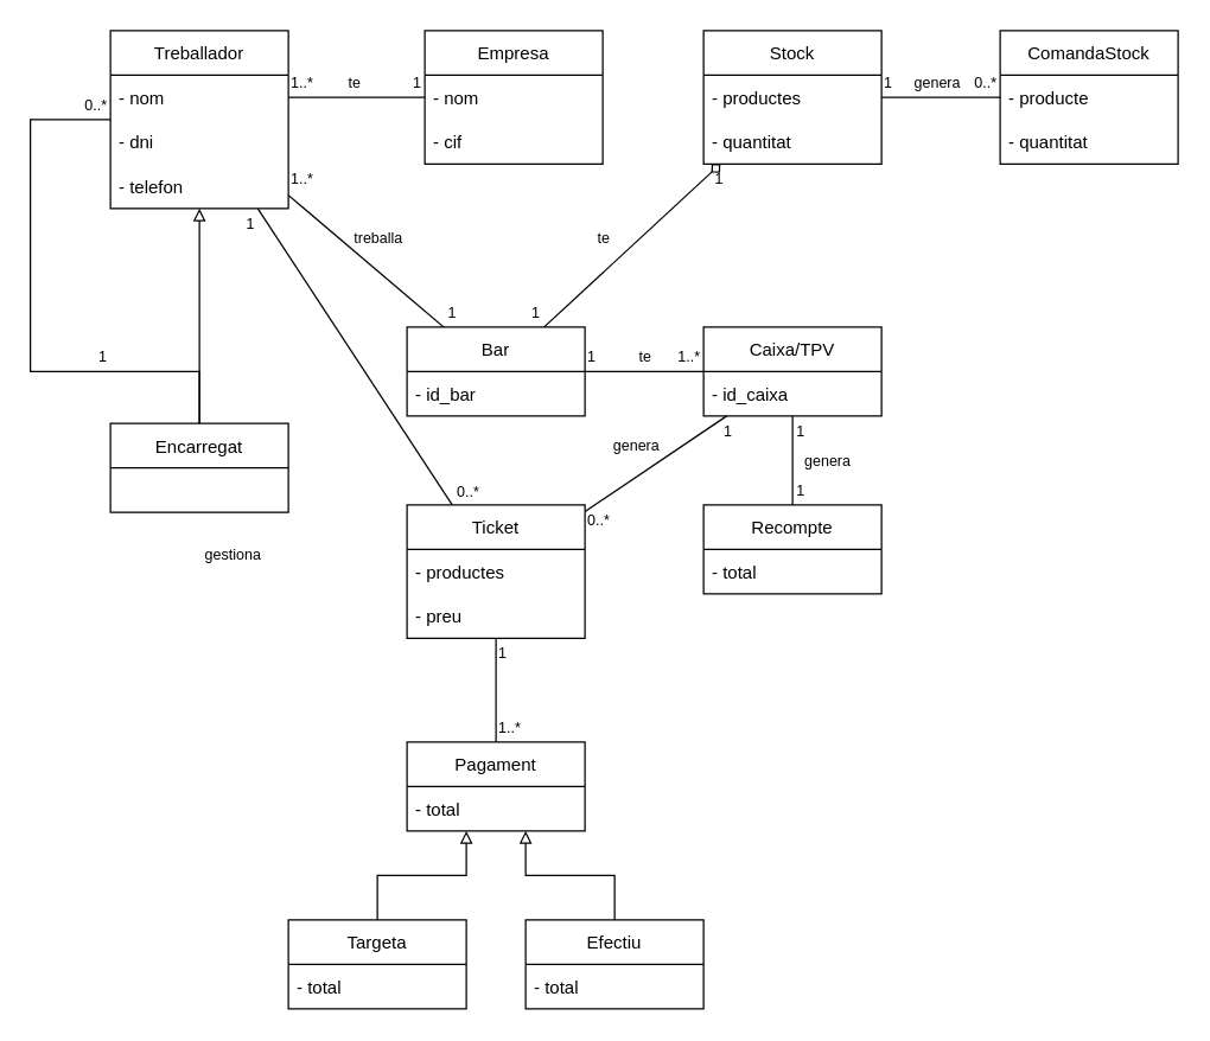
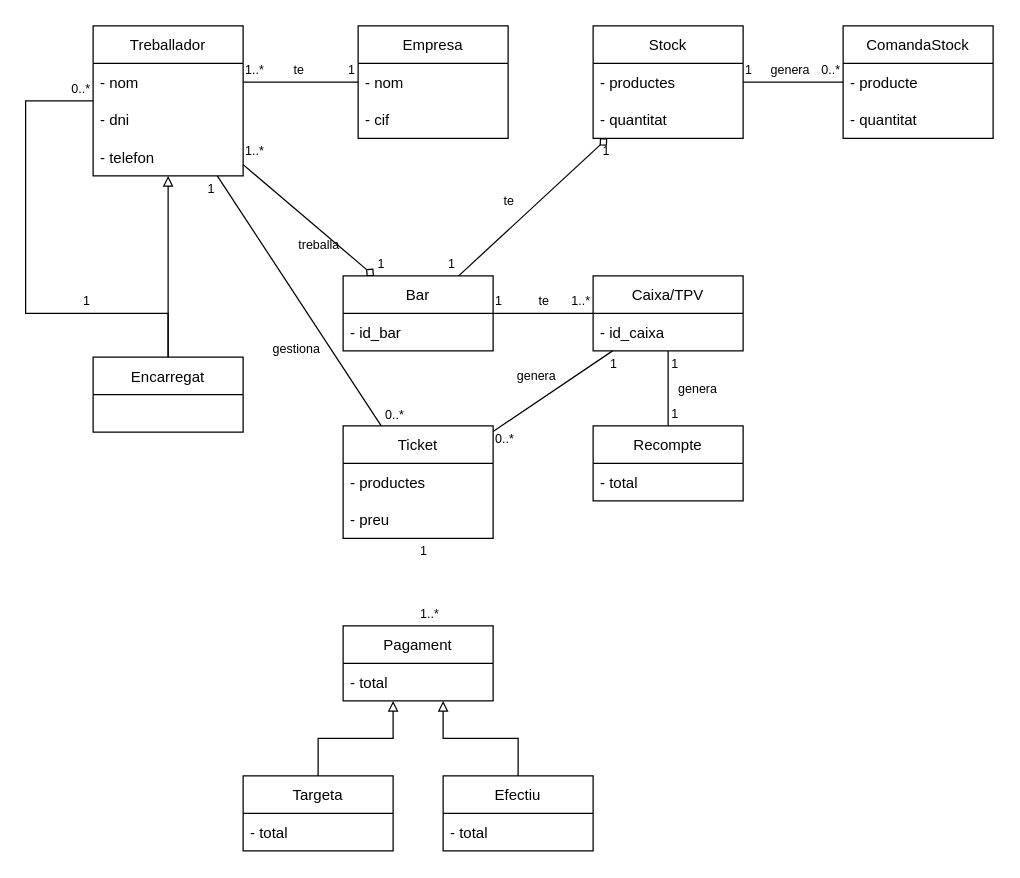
  <mxCell id="0" />
  <mxCell id="1" parent="0" />
  <mxCell id="2" value="Empresa" style="swimlane;fontStyle=0;childLayout=stackLayout;horizontal=1;startSize=30;horizontalStack=0;resizeParent=1;resizeParentMax=0;resizeLast=0;collapsible=1;marginBottom=0;" vertex="1" parent="1"><mxGeometry x="286" y="20" width="120" height="90" as="geometry" /></mxCell>
  <mxCell id="3" value="- nom" style="text;strokeColor=none;fillColor=none;align=left;verticalAlign=middle;spacingLeft=4;spacingRight=4;overflow=hidden;points=[[0,0.5],[1,0.5]];portConstraint=eastwest;rotatable=0;" vertex="1" parent="2"><mxGeometry y="30" width="120" height="30" as="geometry" /></mxCell>
  <mxCell id="4" value="- cif" style="text;strokeColor=none;fillColor=none;align=left;verticalAlign=middle;spacingLeft=4;spacingRight=4;overflow=hidden;points=[[0,0.5],[1,0.5]];portConstraint=eastwest;rotatable=0;" vertex="1" parent="2"><mxGeometry y="60" width="120" height="30" as="geometry" /></mxCell>
  <mxCell id="5" style="edgeStyle=orthogonalEdgeStyle;rounded=0;orthogonalLoop=1;jettySize=auto;html=1;endArrow=none;endFill=0;" edge="1" parent="1" source="8" target="13"><mxGeometry relative="1" as="geometry"><Array as="points"><mxPoint x="20" y="80" /><mxPoint x="20" y="250" /></Array></mxGeometry></mxCell>
- <mxCell id="6" style="rounded=0;orthogonalLoop=1;jettySize=auto;html=1;endArrow=none;endFill=0;" edge="1" parent="1" source="8" target="16"><mxGeometry relative="1" as="geometry" /></mxCell>
+ <mxCell id="6" style="rounded=0;orthogonalLoop=1;jettySize=auto;html=1;endArrow=diamond;endFill=0;" edge="1" parent="1" source="8" target="16"><mxGeometry relative="1" as="geometry" /></mxCell>
  <mxCell id="7" style="edgeStyle=none;rounded=0;orthogonalLoop=1;jettySize=auto;html=1;endArrow=none;endFill=0;" edge="1" parent="1" source="8" target="25"><mxGeometry relative="1" as="geometry" /></mxCell>
  <mxCell id="8" value="Treballador" style="swimlane;fontStyle=0;childLayout=stackLayout;horizontal=1;startSize=30;horizontalStack=0;resizeParent=1;resizeParentMax=0;resizeLast=0;collapsible=1;marginBottom=0;" vertex="1" parent="1"><mxGeometry x="74" y="20" width="120" height="120" as="geometry" /></mxCell>
  <mxCell id="9" value="- nom" style="text;strokeColor=none;fillColor=none;align=left;verticalAlign=middle;spacingLeft=4;spacingRight=4;overflow=hidden;points=[[0,0.5],[1,0.5]];portConstraint=eastwest;rotatable=0;" vertex="1" parent="8"><mxGeometry y="30" width="120" height="30" as="geometry" /></mxCell>
  <mxCell id="10" value="- dni" style="text;strokeColor=none;fillColor=none;align=left;verticalAlign=middle;spacingLeft=4;spacingRight=4;overflow=hidden;points=[[0,0.5],[1,0.5]];portConstraint=eastwest;rotatable=0;" vertex="1" parent="8"><mxGeometry y="60" width="120" height="30" as="geometry" /></mxCell>
  <mxCell id="11" value="- telefon" style="text;strokeColor=none;fillColor=none;align=left;verticalAlign=middle;spacingLeft=4;spacingRight=4;overflow=hidden;points=[[0,0.5],[1,0.5]];portConstraint=eastwest;rotatable=0;" vertex="1" parent="8"><mxGeometry y="90" width="120" height="30" as="geometry" /></mxCell>
  <mxCell id="12" style="edgeStyle=orthogonalEdgeStyle;rounded=0;orthogonalLoop=1;jettySize=auto;html=1;endArrow=block;endFill=0;" edge="1" parent="1" source="13" target="8"><mxGeometry relative="1" as="geometry" /></mxCell>
  <mxCell id="13" value="Encarregat" style="swimlane;fontStyle=0;childLayout=stackLayout;horizontal=1;startSize=30;horizontalStack=0;resizeParent=1;resizeParentMax=0;resizeLast=0;collapsible=1;marginBottom=0;" vertex="1" parent="1"><mxGeometry x="74" y="285" width="120" height="60" as="geometry" /></mxCell>
  <mxCell id="14" style="edgeStyle=none;rounded=0;orthogonalLoop=1;jettySize=auto;html=1;endArrow=none;endFill=0;" edge="1" parent="1" source="16" target="20"><mxGeometry relative="1" as="geometry" /></mxCell>
  <mxCell id="15" style="edgeStyle=none;rounded=0;orthogonalLoop=1;jettySize=auto;html=1;endArrow=diamond;endFill=0;" edge="1" parent="1" source="16" target="40"><mxGeometry relative="1" as="geometry" /></mxCell>
  <mxCell id="16" value="Bar" style="swimlane;fontStyle=0;childLayout=stackLayout;horizontal=1;startSize=30;horizontalStack=0;resizeParent=1;resizeParentMax=0;resizeLast=0;collapsible=1;marginBottom=0;" vertex="1" parent="1"><mxGeometry x="274" y="220" width="120" height="60" as="geometry" /></mxCell>
  <mxCell id="17" value="- id_bar" style="text;strokeColor=none;fillColor=none;align=left;verticalAlign=middle;spacingLeft=4;spacingRight=4;overflow=hidden;points=[[0,0.5],[1,0.5]];portConstraint=eastwest;rotatable=0;" vertex="1" parent="16"><mxGeometry y="30" width="120" height="30" as="geometry" /></mxCell>
  <mxCell id="18" style="edgeStyle=none;rounded=0;orthogonalLoop=1;jettySize=auto;html=1;endArrow=none;endFill=0;" edge="1" parent="1" source="20" target="22"><mxGeometry relative="1" as="geometry" /></mxCell>
  <mxCell id="19" style="edgeStyle=none;rounded=0;orthogonalLoop=1;jettySize=auto;html=1;endArrow=none;endFill=0;" edge="1" parent="1" source="20" target="25"><mxGeometry relative="1" as="geometry" /></mxCell>
  <mxCell id="20" value="Caixa/TPV" style="swimlane;fontStyle=0;childLayout=stackLayout;horizontal=1;startSize=30;horizontalStack=0;resizeParent=1;resizeParentMax=0;resizeLast=0;collapsible=1;marginBottom=0;" vertex="1" parent="1"><mxGeometry x="474" y="220" width="120" height="60" as="geometry" /></mxCell>
  <mxCell id="21" value="- id_caixa" style="text;strokeColor=none;fillColor=none;align=left;verticalAlign=middle;spacingLeft=4;spacingRight=4;overflow=hidden;points=[[0,0.5],[1,0.5]];portConstraint=eastwest;rotatable=0;" vertex="1" parent="20"><mxGeometry y="30" width="120" height="30" as="geometry" /></mxCell>
  <mxCell id="22" value="Recompte" style="swimlane;fontStyle=0;childLayout=stackLayout;horizontal=1;startSize=30;horizontalStack=0;resizeParent=1;resizeParentMax=0;resizeLast=0;collapsible=1;marginBottom=0;" vertex="1" parent="1"><mxGeometry x="474" y="340" width="120" height="60" as="geometry" /></mxCell>
  <mxCell id="23" value="- total" style="text;strokeColor=none;fillColor=none;align=left;verticalAlign=middle;spacingLeft=4;spacingRight=4;overflow=hidden;points=[[0,0.5],[1,0.5]];portConstraint=eastwest;rotatable=0;" vertex="1" parent="22"><mxGeometry y="30" width="120" height="30" as="geometry" /></mxCell>
- <mxCell id="24" style="edgeStyle=none;rounded=0;orthogonalLoop=1;jettySize=auto;html=1;endArrow=none;endFill=0;" edge="1" parent="1" source="25" target="28"><mxGeometry relative="1" as="geometry" /></mxCell>
  <mxCell id="25" value="Ticket" style="swimlane;fontStyle=0;childLayout=stackLayout;horizontal=1;startSize=30;horizontalStack=0;resizeParent=1;resizeParentMax=0;resizeLast=0;collapsible=1;marginBottom=0;" vertex="1" parent="1"><mxGeometry x="274" y="340" width="120" height="90" as="geometry" /></mxCell>
  <mxCell id="26" value="- productes" style="text;strokeColor=none;fillColor=none;align=left;verticalAlign=middle;spacingLeft=4;spacingRight=4;overflow=hidden;points=[[0,0.5],[1,0.5]];portConstraint=eastwest;rotatable=0;" vertex="1" parent="25"><mxGeometry y="30" width="120" height="30" as="geometry" /></mxCell>
  <mxCell id="27" value="- preu" style="text;strokeColor=none;fillColor=none;align=left;verticalAlign=middle;spacingLeft=4;spacingRight=4;overflow=hidden;points=[[0,0.5],[1,0.5]];portConstraint=eastwest;rotatable=0;" vertex="1" parent="25"><mxGeometry y="60" width="120" height="30" as="geometry" /></mxCell>
  <mxCell id="28" value="Pagament" style="swimlane;fontStyle=0;childLayout=stackLayout;horizontal=1;startSize=30;horizontalStack=0;resizeParent=1;resizeParentMax=0;resizeLast=0;collapsible=1;marginBottom=0;" vertex="1" parent="1"><mxGeometry x="274" y="500" width="120" height="60" as="geometry" /></mxCell>
  <mxCell id="29" value="- total" style="text;strokeColor=none;fillColor=none;align=left;verticalAlign=middle;spacingLeft=4;spacingRight=4;overflow=hidden;points=[[0,0.5],[1,0.5]];portConstraint=eastwest;rotatable=0;" vertex="1" parent="28"><mxGeometry y="30" width="120" height="30" as="geometry" /></mxCell>
  <mxCell id="30" style="edgeStyle=orthogonalEdgeStyle;rounded=0;orthogonalLoop=1;jettySize=auto;html=1;endArrow=block;endFill=0;" edge="1" parent="1" source="31" target="28"><mxGeometry relative="1" as="geometry"><Array as="points"><mxPoint x="254" y="590" /><mxPoint x="314" y="590" /></Array></mxGeometry></mxCell>
  <mxCell id="31" value="Targeta" style="swimlane;fontStyle=0;childLayout=stackLayout;horizontal=1;startSize=30;horizontalStack=0;resizeParent=1;resizeParentMax=0;resizeLast=0;collapsible=1;marginBottom=0;" vertex="1" parent="1"><mxGeometry x="194" y="620" width="120" height="60" as="geometry" /></mxCell>
  <mxCell id="32" value="- total" style="text;strokeColor=none;fillColor=none;align=left;verticalAlign=middle;spacingLeft=4;spacingRight=4;overflow=hidden;points=[[0,0.5],[1,0.5]];portConstraint=eastwest;rotatable=0;" vertex="1" parent="31"><mxGeometry y="30" width="120" height="30" as="geometry" /></mxCell>
  <mxCell id="33" style="edgeStyle=orthogonalEdgeStyle;rounded=0;orthogonalLoop=1;jettySize=auto;html=1;endArrow=block;endFill=0;" edge="1" parent="1" source="34" target="28"><mxGeometry relative="1" as="geometry"><Array as="points"><mxPoint x="414" y="590" /><mxPoint x="354" y="590" /></Array></mxGeometry></mxCell>
  <mxCell id="34" value="Efectiu" style="swimlane;fontStyle=0;childLayout=stackLayout;horizontal=1;startSize=30;horizontalStack=0;resizeParent=1;resizeParentMax=0;resizeLast=0;collapsible=1;marginBottom=0;" vertex="1" parent="1"><mxGeometry x="354" y="620" width="120" height="60" as="geometry" /></mxCell>
  <mxCell id="35" value="- total" style="text;strokeColor=none;fillColor=none;align=left;verticalAlign=middle;spacingLeft=4;spacingRight=4;overflow=hidden;points=[[0,0.5],[1,0.5]];portConstraint=eastwest;rotatable=0;" vertex="1" parent="34"><mxGeometry y="30" width="120" height="30" as="geometry" /></mxCell>
  <mxCell id="36" value="ComandaStock" style="swimlane;fontStyle=0;childLayout=stackLayout;horizontal=1;startSize=30;horizontalStack=0;resizeParent=1;resizeParentMax=0;resizeLast=0;collapsible=1;marginBottom=0;" vertex="1" parent="1"><mxGeometry x="674" y="20" width="120" height="90" as="geometry" /></mxCell>
  <mxCell id="37" value="- producte" style="text;strokeColor=none;fillColor=none;align=left;verticalAlign=middle;spacingLeft=4;spacingRight=4;overflow=hidden;points=[[0,0.5],[1,0.5]];portConstraint=eastwest;rotatable=0;" vertex="1" parent="36"><mxGeometry y="30" width="120" height="30" as="geometry" /></mxCell>
  <mxCell id="38" value="- quantitat" style="text;strokeColor=none;fillColor=none;align=left;verticalAlign=middle;spacingLeft=4;spacingRight=4;overflow=hidden;points=[[0,0.5],[1,0.5]];portConstraint=eastwest;rotatable=0;" vertex="1" parent="36"><mxGeometry y="60" width="120" height="30" as="geometry" /></mxCell>
  <mxCell id="39" style="edgeStyle=none;rounded=0;orthogonalLoop=1;jettySize=auto;html=1;endArrow=none;endFill=0;" edge="1" parent="1" source="40" target="36"><mxGeometry relative="1" as="geometry" /></mxCell>
  <mxCell id="40" value="Stock" style="swimlane;fontStyle=0;childLayout=stackLayout;horizontal=1;startSize=30;horizontalStack=0;resizeParent=1;resizeParentMax=0;resizeLast=0;collapsible=1;marginBottom=0;" vertex="1" parent="1"><mxGeometry x="474" y="20" width="120" height="90" as="geometry" /></mxCell>
  <mxCell id="41" value="- productes" style="text;strokeColor=none;fillColor=none;align=left;verticalAlign=middle;spacingLeft=4;spacingRight=4;overflow=hidden;points=[[0,0.5],[1,0.5]];portConstraint=eastwest;rotatable=0;" vertex="1" parent="40"><mxGeometry y="30" width="120" height="30" as="geometry" /></mxCell>
  <mxCell id="42" value="- quantitat" style="text;strokeColor=none;fillColor=none;align=left;verticalAlign=middle;spacingLeft=4;spacingRight=4;overflow=hidden;points=[[0,0.5],[1,0.5]];portConstraint=eastwest;rotatable=0;" vertex="1" parent="40"><mxGeometry y="60" width="120" height="30" as="geometry" /></mxCell>
  <mxCell id="43" style="edgeStyle=orthogonalEdgeStyle;rounded=0;orthogonalLoop=1;jettySize=auto;html=1;endArrow=none;endFill=0;" edge="1" parent="1" source="9" target="2"><mxGeometry relative="1" as="geometry" /></mxCell>
  <mxCell id="44" value="&lt;font style=&quot;font-size: 10px&quot;&gt;1..*&lt;/font&gt;" style="text;html=1;strokeColor=none;fillColor=none;align=left;verticalAlign=middle;whiteSpace=wrap;rounded=0;" vertex="1" parent="1"><mxGeometry x="194" y="45" width="26" height="20" as="geometry" /></mxCell>
  <mxCell id="45" value="&lt;font style=&quot;font-size: 10px&quot;&gt;1&lt;/font&gt;" style="text;html=1;strokeColor=none;fillColor=none;align=right;verticalAlign=middle;whiteSpace=wrap;rounded=0;" vertex="1" parent="1"><mxGeometry x="260" y="45" width="26" height="20" as="geometry" /></mxCell>
  <mxCell id="46" value="&lt;font style=&quot;font-size: 10px&quot;&gt;0..*&lt;/font&gt;" style="text;html=1;strokeColor=none;fillColor=none;align=right;verticalAlign=middle;whiteSpace=wrap;rounded=0;" vertex="1" parent="1"><mxGeometry x="48" y="60" width="26" height="20" as="geometry" /></mxCell>
  <mxCell id="47" value="&lt;font style=&quot;font-size: 10px&quot;&gt;1&lt;/font&gt;" style="text;html=1;strokeColor=none;fillColor=none;align=right;verticalAlign=middle;whiteSpace=wrap;rounded=0;" vertex="1" parent="1"><mxGeometry x="48" y="230" width="26" height="20" as="geometry" /></mxCell>
  <mxCell id="48" value="&lt;font style=&quot;font-size: 10px&quot;&gt;1..*&lt;/font&gt;" style="text;html=1;strokeColor=none;fillColor=none;align=left;verticalAlign=middle;whiteSpace=wrap;rounded=0;" vertex="1" parent="1"><mxGeometry x="194" y="110" width="26" height="20" as="geometry" /></mxCell>
  <mxCell id="49" value="&lt;font style=&quot;font-size: 10px&quot;&gt;1&lt;/font&gt;" style="text;html=1;strokeColor=none;fillColor=none;align=left;verticalAlign=middle;whiteSpace=wrap;rounded=0;" vertex="1" parent="1"><mxGeometry x="164" y="140" width="26" height="20" as="geometry" /></mxCell>
  <mxCell id="50" value="&lt;font style=&quot;font-size: 10px&quot;&gt;1&lt;/font&gt;" style="text;html=1;strokeColor=none;fillColor=none;align=left;verticalAlign=middle;whiteSpace=wrap;rounded=0;" vertex="1" parent="1"><mxGeometry x="300" y="200" width="26" height="20" as="geometry" /></mxCell>
  <mxCell id="51" value="&lt;font style=&quot;font-size: 10px&quot;&gt;1&lt;/font&gt;" style="text;html=1;strokeColor=none;fillColor=none;align=right;verticalAlign=middle;whiteSpace=wrap;rounded=0;" vertex="1" parent="1"><mxGeometry x="340" y="200" width="26" height="20" as="geometry" /></mxCell>
  <mxCell id="52" value="&lt;font style=&quot;font-size: 10px&quot;&gt;1&lt;/font&gt;" style="text;html=1;strokeColor=none;fillColor=none;align=left;verticalAlign=middle;whiteSpace=wrap;rounded=0;" vertex="1" parent="1"><mxGeometry x="480" y="110" width="26" height="20" as="geometry" /></mxCell>
  <mxCell id="53" value="&lt;font style=&quot;font-size: 10px&quot;&gt;1&lt;/font&gt;" style="text;html=1;strokeColor=none;fillColor=none;align=left;verticalAlign=middle;whiteSpace=wrap;rounded=0;" vertex="1" parent="1"><mxGeometry x="594" y="45" width="26" height="20" as="geometry" /></mxCell>
  <mxCell id="54" value="&lt;font style=&quot;font-size: 10px&quot;&gt;0..*&lt;/font&gt;" style="text;html=1;strokeColor=none;fillColor=none;align=right;verticalAlign=middle;whiteSpace=wrap;rounded=0;" vertex="1" parent="1"><mxGeometry x="648" y="45" width="26" height="20" as="geometry" /></mxCell>
  <mxCell id="55" value="&lt;font style=&quot;font-size: 10px&quot;&gt;1&lt;/font&gt;" style="text;html=1;strokeColor=none;fillColor=none;align=left;verticalAlign=middle;whiteSpace=wrap;rounded=0;" vertex="1" parent="1"><mxGeometry x="394" y="230" width="26" height="20" as="geometry" /></mxCell>
  <mxCell id="56" value="&lt;font style=&quot;font-size: 10px&quot;&gt;1..*&lt;/font&gt;" style="text;html=1;strokeColor=none;fillColor=none;align=right;verticalAlign=middle;whiteSpace=wrap;rounded=0;" vertex="1" parent="1"><mxGeometry x="448" y="230" width="26" height="20" as="geometry" /></mxCell>
  <mxCell id="57" value="&lt;font style=&quot;font-size: 10px&quot;&gt;1&lt;/font&gt;" style="text;html=1;strokeColor=none;fillColor=none;align=left;verticalAlign=middle;whiteSpace=wrap;rounded=0;" vertex="1" parent="1"><mxGeometry x="535" y="280" width="26" height="20" as="geometry" /></mxCell>
  <mxCell id="58" value="&lt;font style=&quot;font-size: 10px&quot;&gt;1&lt;/font&gt;" style="text;html=1;strokeColor=none;fillColor=none;align=left;verticalAlign=middle;whiteSpace=wrap;rounded=0;" vertex="1" parent="1"><mxGeometry x="535" y="320" width="26" height="20" as="geometry" /></mxCell>
  <mxCell id="59" value="&lt;font style=&quot;font-size: 10px&quot;&gt;1&lt;/font&gt;" style="text;html=1;strokeColor=none;fillColor=none;align=left;verticalAlign=middle;whiteSpace=wrap;rounded=0;" vertex="1" parent="1"><mxGeometry x="334" y="430" width="26" height="20" as="geometry" /></mxCell>
  <mxCell id="60" value="&lt;font style=&quot;font-size: 10px&quot;&gt;1..*&lt;/font&gt;" style="text;html=1;strokeColor=none;fillColor=none;align=left;verticalAlign=middle;whiteSpace=wrap;rounded=0;" vertex="1" parent="1"><mxGeometry x="334" y="480" width="26" height="20" as="geometry" /></mxCell>
  <mxCell id="61" value="&lt;font style=&quot;font-size: 10px&quot;&gt;0..*&lt;/font&gt;" style="text;html=1;strokeColor=none;fillColor=none;align=left;verticalAlign=middle;whiteSpace=wrap;rounded=0;" vertex="1" parent="1"><mxGeometry x="394" y="340" width="26" height="20" as="geometry" /></mxCell>
  <mxCell id="62" value="&lt;font style=&quot;font-size: 10px&quot;&gt;1&lt;/font&gt;" style="text;html=1;strokeColor=none;fillColor=none;align=left;verticalAlign=middle;whiteSpace=wrap;rounded=0;" vertex="1" parent="1"><mxGeometry x="486" y="280" width="26" height="20" as="geometry" /></mxCell>
  <mxCell id="63" value="&lt;font style=&quot;font-size: 10px&quot;&gt;0..*&lt;/font&gt;" style="text;html=1;strokeColor=none;fillColor=none;align=left;verticalAlign=middle;whiteSpace=wrap;rounded=0;" vertex="1" parent="1"><mxGeometry x="306" y="321" width="26" height="20" as="geometry" /></mxCell>
  <mxCell id="64" value="&lt;font style=&quot;font-size: 10px&quot;&gt;te&lt;/font&gt;" style="text;html=1;strokeColor=none;fillColor=none;align=center;verticalAlign=middle;whiteSpace=wrap;rounded=0;" vertex="1" parent="1"><mxGeometry x="204" y="45" width="70" height="20" as="geometry" /></mxCell>
- <mxCell id="65" value="&lt;font style=&quot;font-size: 10px&quot;&gt;treballa&lt;/font&gt;" style="text;html=1;strokeColor=none;fillColor=none;align=center;verticalAlign=middle;whiteSpace=wrap;rounded=0;" vertex="1" parent="1"><mxGeometry x="220" y="150" width="70" height="20" as="geometry" /></mxCell>
+ <mxCell id="65" value="&lt;font style=&quot;font-size: 10px&quot;&gt;treballa&lt;/font&gt;" style="text;html=1;strokeColor=none;fillColor=none;align=center;verticalAlign=middle;whiteSpace=wrap;rounded=0;" vertex="1" parent="1"><mxGeometry x="220" y="185" width="70" height="20" as="geometry" /></mxCell>
  <mxCell id="66" value="&lt;font style=&quot;font-size: 10px&quot;&gt;te&lt;/font&gt;" style="text;html=1;strokeColor=none;fillColor=none;align=center;verticalAlign=middle;whiteSpace=wrap;rounded=0;" vertex="1" parent="1"><mxGeometry x="372" y="150" width="70" height="20" as="geometry" /></mxCell>
  <mxCell id="67" value="&lt;font style=&quot;font-size: 10px&quot;&gt;genera&lt;/font&gt;" style="text;html=1;strokeColor=none;fillColor=none;align=center;verticalAlign=middle;whiteSpace=wrap;rounded=0;" vertex="1" parent="1"><mxGeometry x="597" y="45" width="70" height="20" as="geometry" /></mxCell>
  <mxCell id="68" value="&lt;font style=&quot;font-size: 10px&quot;&gt;te&lt;/font&gt;" style="text;html=1;strokeColor=none;fillColor=none;align=center;verticalAlign=middle;whiteSpace=wrap;rounded=0;" vertex="1" parent="1"><mxGeometry x="400" y="230" width="70" height="20" as="geometry" /></mxCell>
  <mxCell id="69" value="&lt;font style=&quot;font-size: 10px&quot;&gt;genera&lt;/font&gt;" style="text;html=1;strokeColor=none;fillColor=none;align=center;verticalAlign=middle;whiteSpace=wrap;rounded=0;" vertex="1" parent="1"><mxGeometry x="523" y="300" width="70" height="20" as="geometry" /></mxCell>
  <mxCell id="70" value="&lt;font style=&quot;font-size: 10px&quot;&gt;genera&lt;/font&gt;" style="text;html=1;strokeColor=none;fillColor=none;align=center;verticalAlign=middle;whiteSpace=wrap;rounded=0;" vertex="1" parent="1"><mxGeometry x="393.5" y="290" width="70" height="20" as="geometry" /></mxCell>
- <mxCell id="71" value="&lt;font style=&quot;font-size: 10px&quot;&gt;gestiona&lt;/font&gt;" style="text;html=1;strokeColor=none;fillColor=none;align=center;verticalAlign=middle;whiteSpace=wrap;rounded=0;" vertex="1" parent="1"><mxGeometry x="122" y="363" width="70" height="20" as="geometry" /></mxCell>
+ <mxCell id="71" value="&lt;font style=&quot;font-size: 10px&quot;&gt;gestiona&lt;/font&gt;" style="text;html=1;strokeColor=none;fillColor=none;align=center;verticalAlign=middle;whiteSpace=wrap;rounded=0;" vertex="1" parent="1"><mxGeometry x="202" y="268" width="70" height="20" as="geometry" /></mxCell>
